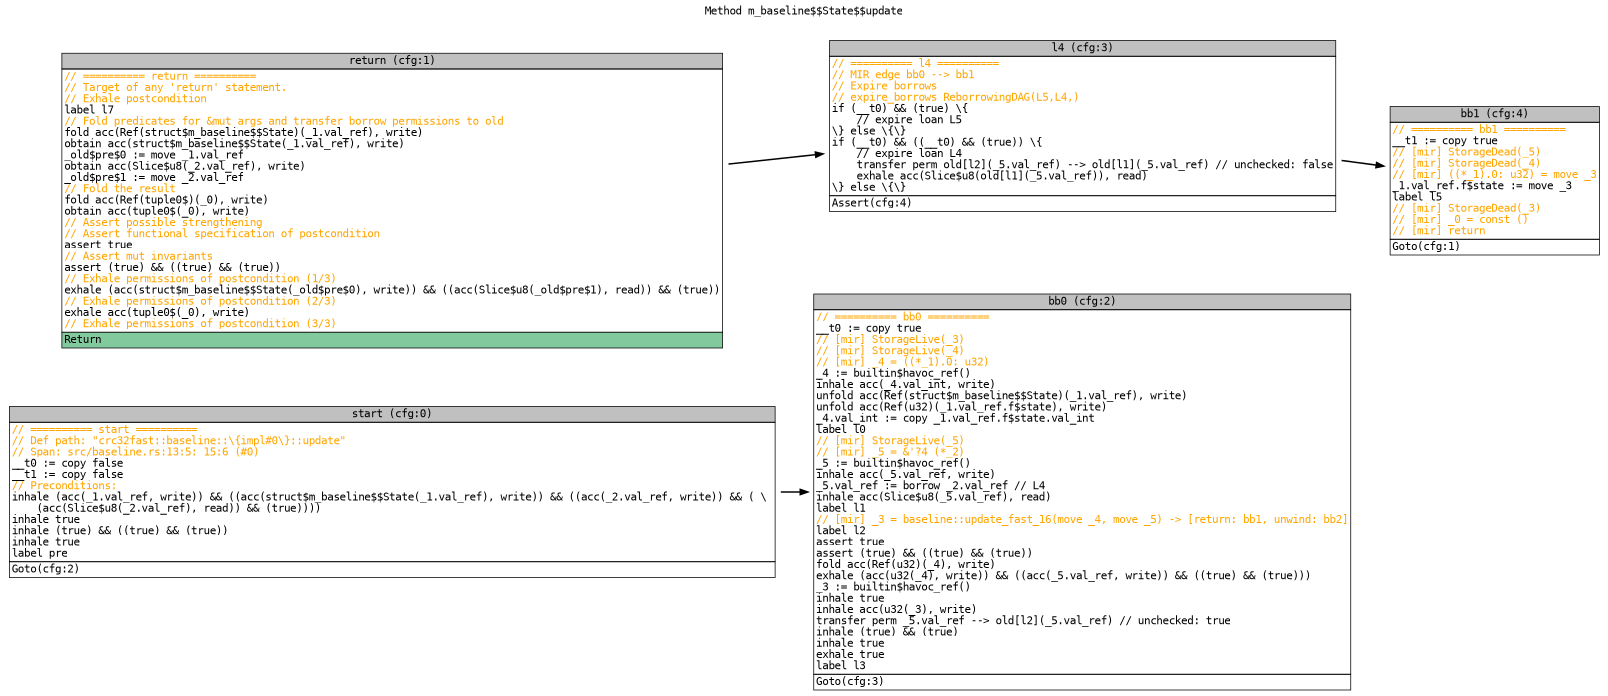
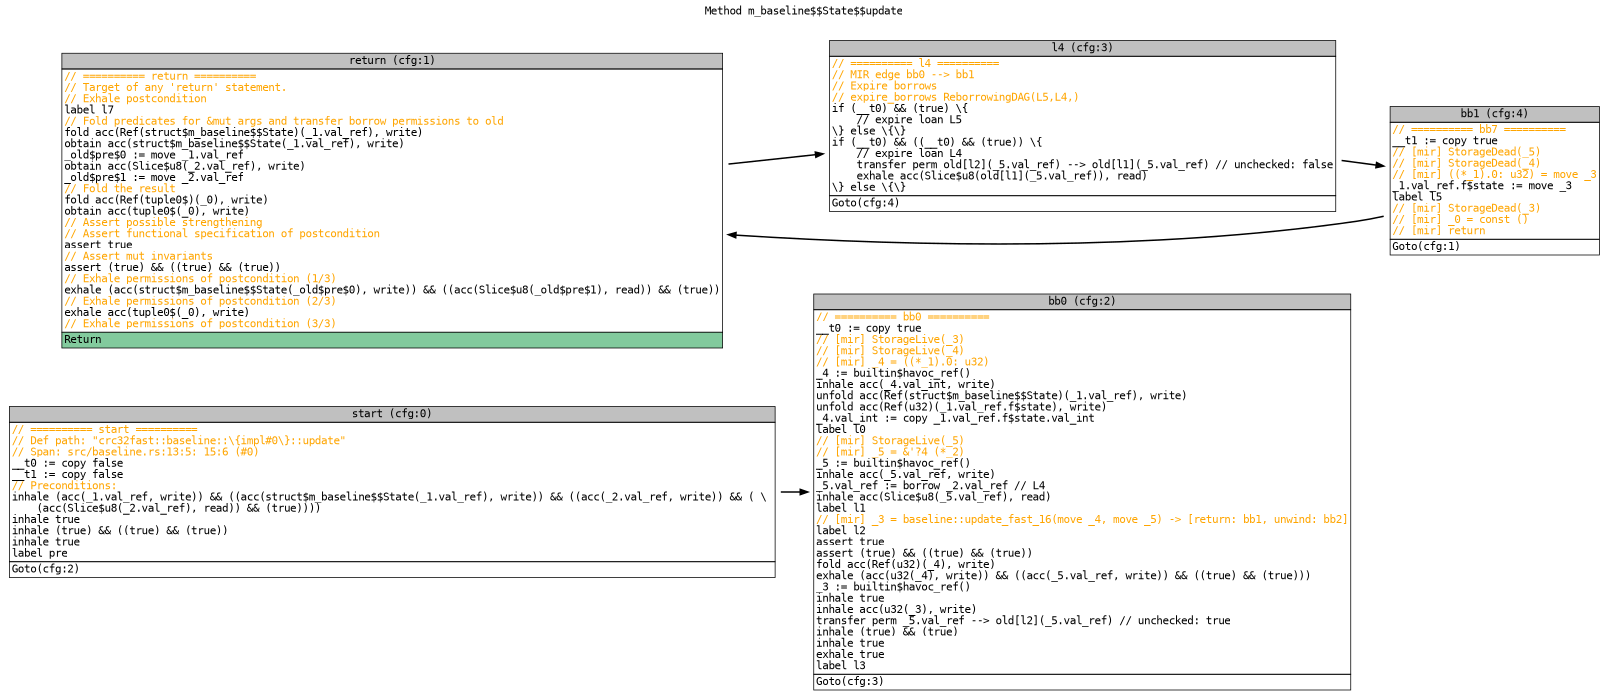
  digraph {
    fontname=monospace
    label="Method m_baseline$$State$$update"
    labelloc=t
    rankdir=LR
    node [fontname=monospace shape=none]
    edge [fontname=monospace style=bold]
    n1 [label=<<table border="0" cellborder="1" cellspacing="0"><tr><td bgcolor="gray" align="center">start (cfg:0)</td></tr><tr><td align="left" balign="left"><font color="orange">// ========== start ==========</font><br/><font color="orange">// Def path: "crc32fast::baseline::\{impl#0\}::update"</font><br/><font color="orange">// Span: src/baseline.rs:13:5: 15:6 (#0)</font><br/>__t0 := copy false<br/>__t1 := copy false<br/><font color="orange">// Preconditions:</font><br/>inhale (acc(_1.val_ref, write)) &amp;&amp; ((acc(struct$m_baseline$$State(_1.val_ref), write)) &amp;&amp; ((acc(_2.val_ref, write)) &amp;&amp; ( \ <br/>    (acc(Slice$u8(_2.val_ref), read)) &amp;&amp; (true))))<br/>inhale true<br/>inhale (true) &amp;&amp; ((true) &amp;&amp; (true))<br/>inhale true<br/>label pre</td></tr><tr><td align="left">Goto(cfg:2)<br/></td></tr></table>>]
    n2 [label=<<table border="0" cellborder="1" cellspacing="0"><tr><td bgcolor="gray" align="center">bb0 (cfg:2)</td></tr><tr><td align="left" balign="left"><font color="orange">// ========== bb0 ==========</font><br/>__t0 := copy true<br/><font color="orange">// [mir] StorageLive(_3)</font><br/><font color="orange">// [mir] StorageLive(_4)</font><br/><font color="orange">// [mir] _4 = ((*_1).0: u32)</font><br/>_4 := builtin$havoc_ref()<br/>inhale acc(_4.val_int, write)<br/>unfold acc(Ref(struct$m_baseline$$State)(_1.val_ref), write)<br/>unfold acc(Ref(u32)(_1.val_ref.f$state), write)<br/>_4.val_int := copy _1.val_ref.f$state.val_int<br/>label l0<br/><font color="orange">// [mir] StorageLive(_5)</font><br/><font color="orange">// [mir] _5 = &amp;'?4 (*_2)</font><br/>_5 := builtin$havoc_ref()<br/>inhale acc(_5.val_ref, write)<br/>_5.val_ref := borrow _2.val_ref // L4<br/>inhale acc(Slice$u8(_5.val_ref), read)<br/>label l1<br/><font color="orange">// [mir] _3 = baseline::update_fast_16(move _4, move _5) -&gt; [return: bb1, unwind: bb2]</font><br/>label l2<br/>assert true<br/>assert (true) &amp;&amp; ((true) &amp;&amp; (true))<br/>fold acc(Ref(u32)(_4), write)<br/>exhale (acc(u32(_4), write)) &amp;&amp; ((acc(_5.val_ref, write)) &amp;&amp; ((true) &amp;&amp; (true)))<br/>_3 := builtin$havoc_ref()<br/>inhale true<br/>inhale acc(u32(_3), write)<br/>transfer perm _5.val_ref --&gt; old[l2](_5.val_ref) // unchecked: true<br/>inhale (true) &amp;&amp; (true)<br/>inhale true<br/>exhale true<br/>label l3</td></tr><tr><td align="left">Goto(cfg:3)<br/></td></tr></table>>]
    n3 [label=<<table border="0" cellborder="1" cellspacing="0"><tr><td bgcolor="gray" align="center">return (cfg:1)</td></tr><tr><td align="left" balign="left"><font color="orange">// ========== return ==========</font><br/><font color="orange">// Target of any 'return' statement.</font><br/><font color="orange">// Exhale postcondition</font><br/>label l7<br/><font color="orange">// Fold predicates for &amp;mut args and transfer borrow permissions to old</font><br/>fold acc(Ref(struct$m_baseline$$State)(_1.val_ref), write)<br/>obtain acc(struct$m_baseline$$State(_1.val_ref), write)<br/>_old$pre$0 := move _1.val_ref<br/>obtain acc(Slice$u8(_2.val_ref), write)<br/>_old$pre$1 := move _2.val_ref<br/><font color="orange">// Fold the result</font><br/>fold acc(Ref(tuple0$)(_0), write)<br/>obtain acc(tuple0$(_0), write)<br/><font color="orange">// Assert possible strengthening</font><br/><font color="orange">// Assert functional specification of postcondition</font><br/>assert true<br/><font color="orange">// Assert mut invariants</font><br/>assert (true) &amp;&amp; ((true) &amp;&amp; (true))<br/><font color="orange">// Exhale permissions of postcondition (1/3)</font><br/>exhale (acc(struct$m_baseline$$State(_old$pre$0), write)) &amp;&amp; ((acc(Slice$u8(_old$pre$1), read)) &amp;&amp; (true))<br/><font color="orange">// Exhale permissions of postcondition (2/3)</font><br/>exhale acc(tuple0$(_0), write)<br/><font color="orange">// Exhale permissions of postcondition (3/3)</font></td></tr><tr><td align="left" bgcolor="#82CA9D">Return<br/></td></tr></table>>]
-   n4 [label=<<table border="0" cellborder="1" cellspacing="0"><tr><td bgcolor="gray" align="center">l4 (cfg:3)</td></tr><tr><td align="left" balign="left"><font color="orange">// ========== l4 ==========</font><br/><font color="orange">// MIR edge bb0 --&gt; bb1</font><br/><font color="orange">// Expire borrows</font><br/><font color="orange">// expire_borrows ReborrowingDAG(L5,L4,)</font><br/>if (__t0) &amp;&amp; (true) \{<br/>    // expire loan L5<br/>\} else \{\}<br/>if (__t0) &amp;&amp; ((__t0) &amp;&amp; (true)) \{<br/>    // expire loan L4<br/>    transfer perm old[l2](_5.val_ref) --&gt; old[l1](_5.val_ref) // unchecked: false<br/>    exhale acc(Slice$u8(old[l1](_5.val_ref)), read)<br/>\} else \{\}</td></tr><tr><td align="left">Assert(cfg:4)<br/></td></tr></table>>]
-   n5 [label=<<table border="0" cellborder="1" cellspacing="0"><tr><td bgcolor="gray" align="center">bb1 (cfg:4)</td></tr><tr><td align="left" balign="left"><font color="orange">// ========== bb1 ==========</font><br/>__t1 := copy true<br/><font color="orange">// [mir] StorageDead(_5)</font><br/><font color="orange">// [mir] StorageDead(_4)</font><br/><font color="orange">// [mir] ((*_1).0: u32) = move _3</font><br/>_1.val_ref.f$state := move _3<br/>label l5<br/><font color="orange">// [mir] StorageDead(_3)</font><br/><font color="orange">// [mir] _0 = const ()</font><br/><font color="orange">// [mir] return</font></td></tr><tr><td align="left">Goto(cfg:1)<br/></td></tr></table>>]
+   n4 [label=<<table border="0" cellborder="1" cellspacing="0"><tr><td bgcolor="gray" align="center">l4 (cfg:3)</td></tr><tr><td align="left" balign="left"><font color="orange">// ========== l4 ==========</font><br/><font color="orange">// MIR edge bb0 --&gt; bb1</font><br/><font color="orange">// Expire borrows</font><br/><font color="orange">// expire_borrows ReborrowingDAG(L5,L4,)</font><br/>if (__t0) &amp;&amp; (true) \{<br/>    // expire loan L5<br/>\} else \{\}<br/>if (__t0) &amp;&amp; ((__t0) &amp;&amp; (true)) \{<br/>    // expire loan L4<br/>    transfer perm old[l2](_5.val_ref) --&gt; old[l1](_5.val_ref) // unchecked: false<br/>    exhale acc(Slice$u8(old[l1](_5.val_ref)), read)<br/>\} else \{\}</td></tr><tr><td align="left">Goto(cfg:4)<br/></td></tr></table>>]
+   n5 [label=<<table border="0" cellborder="1" cellspacing="0"><tr><td bgcolor="gray" align="center">bb1 (cfg:4)</td></tr><tr><td align="left" balign="left"><font color="orange">// ========== bb7 ==========</font><br/>__t1 := copy true<br/><font color="orange">// [mir] StorageDead(_5)</font><br/><font color="orange">// [mir] StorageDead(_4)</font><br/><font color="orange">// [mir] ((*_1).0: u32) = move _3</font><br/>_1.val_ref.f$state := move _3<br/>label l5<br/><font color="orange">// [mir] StorageDead(_3)</font><br/><font color="orange">// [mir] _0 = const ()</font><br/><font color="orange">// [mir] return</font></td></tr><tr><td align="left">Goto(cfg:1)<br/></td></tr></table>>]
    n1 -> n2
    n3 -> n4
    n4 -> n5
+   n5 -> n3
  }
